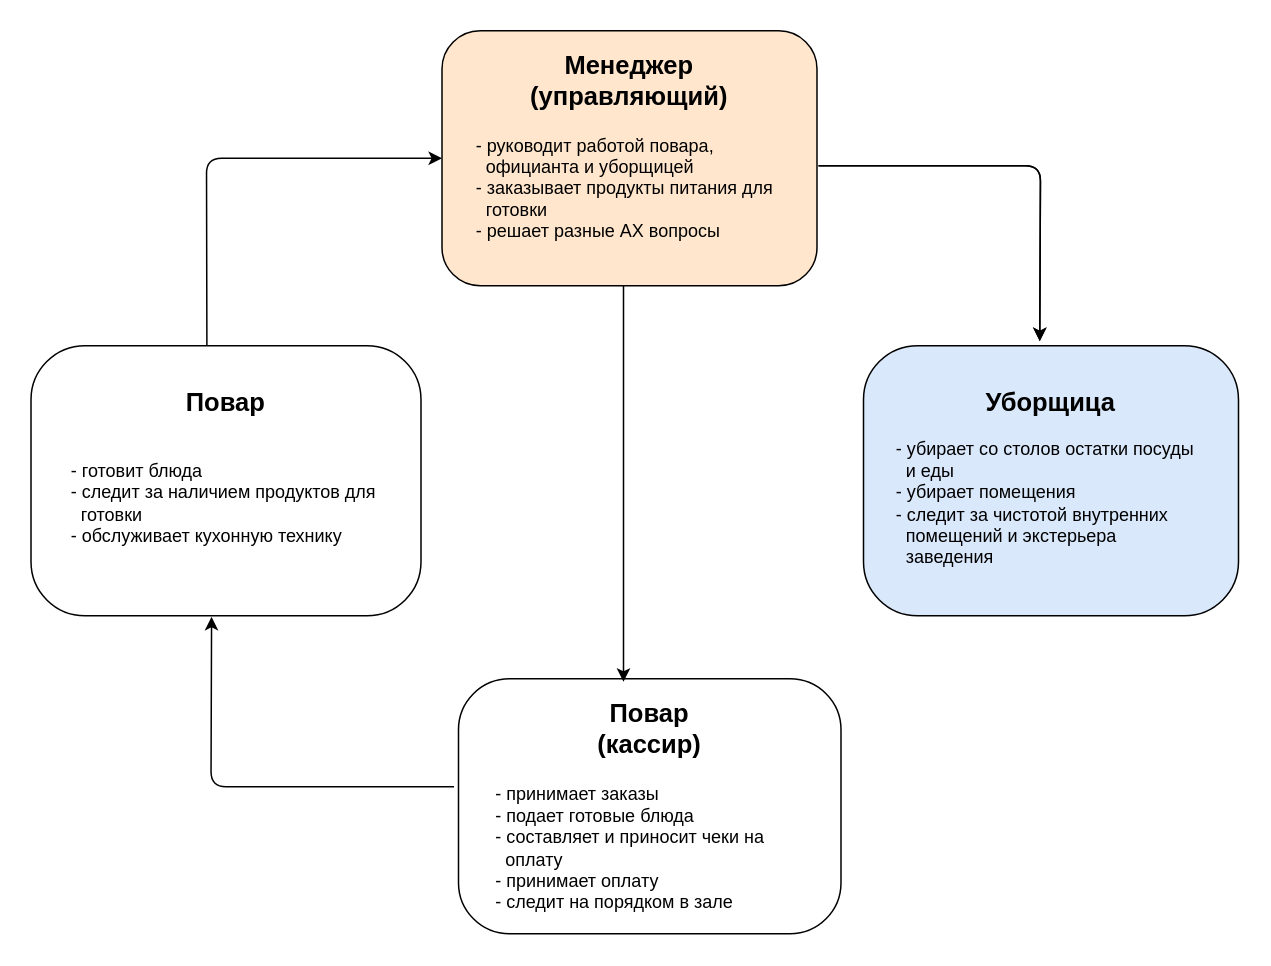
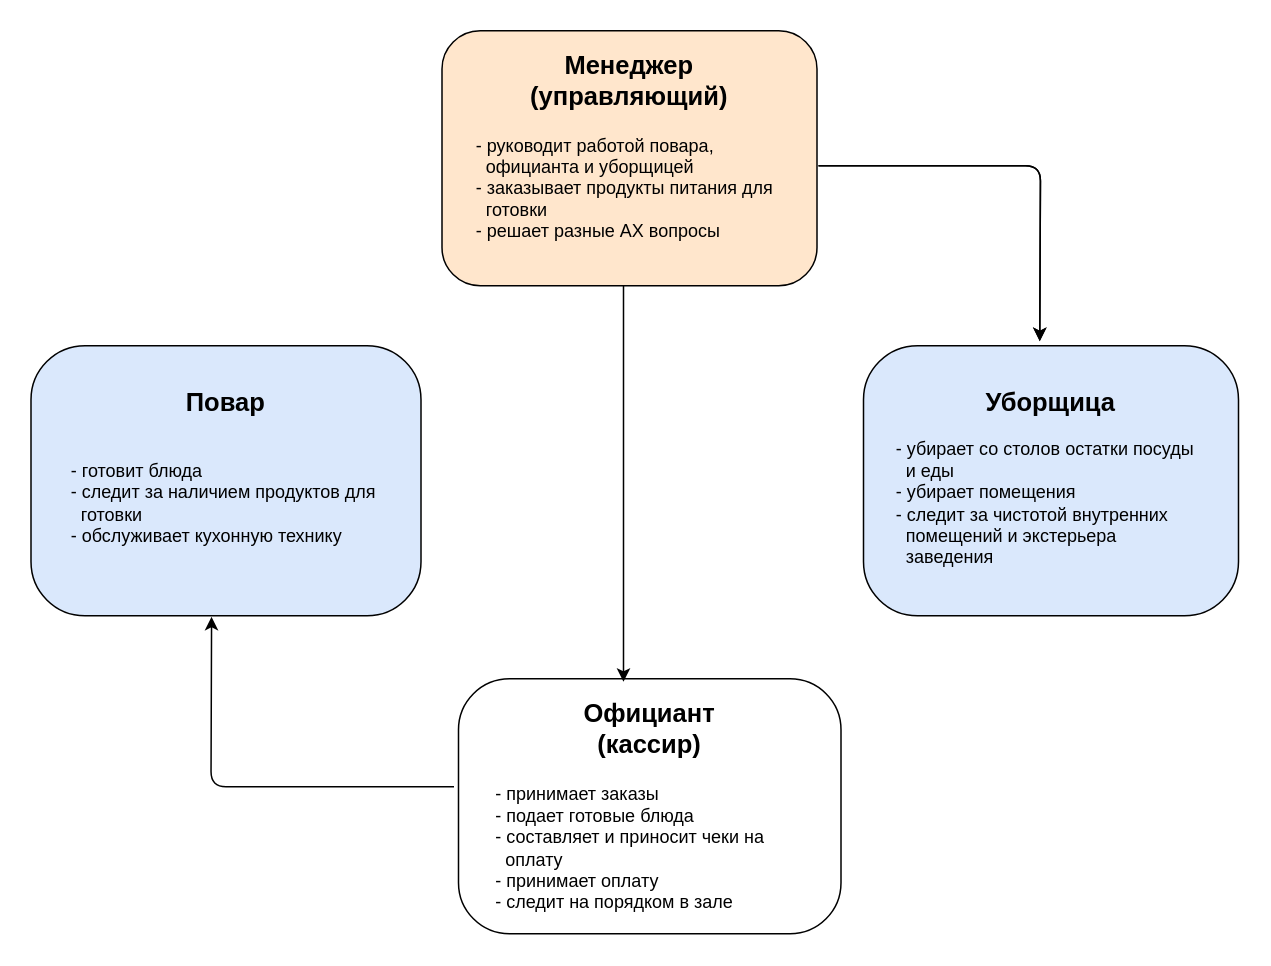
  <mxCell id="0" />
  <mxCell id="1" parent="0" />
  <mxCell id="2" value="&lt;div&gt;&lt;span&gt;Менеджер&lt;/span&gt;&lt;/div&gt;(управляющий)&lt;br&gt;&lt;br&gt;&lt;br&gt;&lt;br&gt;&lt;br&gt;&lt;br&gt;" style="rounded=1;whiteSpace=wrap;html=1;fontStyle=1;fontSize=17;fillColor=#ffe6cc;" parent="1" vertex="1"><mxGeometry x="294" y="20" width="250" height="170" as="geometry" /></mxCell>
- <mxCell id="3" value="Повар&lt;br&gt;&lt;br&gt;&lt;br&gt;&lt;br&gt;&lt;br&gt;&lt;br&gt;" style="rounded=1;whiteSpace=wrap;html=1;fontStyle=1;fontSize=17;arcSize=20;" parent="1" vertex="1"><mxGeometry x="20" y="230" width="260" height="180" as="geometry" /></mxCell>
- <mxCell id="4" value="Повар&lt;br&gt;(кассир)&lt;br&gt;&lt;br&gt;&lt;br&gt;&lt;br&gt;&lt;br&gt;&lt;br&gt;" style="rounded=1;whiteSpace=wrap;html=1;fontStyle=1;fontSize=17;arcSize=20;" parent="1" vertex="1"><mxGeometry x="305" y="452" width="255" height="170" as="geometry" /></mxCell>
+ <mxCell id="3" value="Повар&lt;br&gt;&lt;br&gt;&lt;br&gt;&lt;br&gt;&lt;br&gt;&lt;br&gt;" style="rounded=1;whiteSpace=wrap;html=1;fontStyle=1;fontSize=17;arcSize=20;fillColor=#dae8fc;" parent="1" vertex="1"><mxGeometry x="20" y="230" width="260" height="180" as="geometry" /></mxCell>
+ <mxCell id="4" value="Официант&lt;br&gt;(кассир)&lt;br&gt;&lt;br&gt;&lt;br&gt;&lt;br&gt;&lt;br&gt;&lt;br&gt;" style="rounded=1;whiteSpace=wrap;html=1;fontStyle=1;fontSize=17;arcSize=20;" parent="1" vertex="1"><mxGeometry x="305" y="452" width="255" height="170" as="geometry" /></mxCell>
  <mxCell id="5" value="Уборщица&lt;br&gt;&lt;br&gt;&lt;br&gt;&lt;br&gt;&lt;br&gt;&lt;br&gt;" style="rounded=1;whiteSpace=wrap;html=1;fontStyle=1;fontSize=17;arcSize=20;fillColor=#dae8fc;" parent="1" vertex="1"><mxGeometry x="575" y="230" width="250" height="180" as="geometry" /></mxCell>
  <mxCell id="6" value="- руководит работой повара,&lt;br&gt;&amp;nbsp; официанта и уборщицей&lt;br&gt;- заказывает продукты питания для&lt;br&gt;&amp;nbsp; готовки&lt;br&gt;- решает разные АХ вопросы" style="text;html=1;strokeColor=none;fillColor=none;align=left;verticalAlign=middle;whiteSpace=wrap;rounded=0;" vertex="1" parent="1"><mxGeometry x="315" y="80" width="210" height="90" as="geometry" /></mxCell>
  <mxCell id="7" value="- убирает со столов остатки посуды&amp;nbsp;&lt;br&gt;&amp;nbsp; и еды&lt;br&gt;- убирает помещения&lt;br&gt;- следит за чистотой внутренних&lt;br&gt;&amp;nbsp; помещений и экстерьера&amp;nbsp;&lt;br&gt;&amp;nbsp; заведения" style="text;html=1;strokeColor=none;fillColor=none;align=left;verticalAlign=middle;whiteSpace=wrap;rounded=0;" vertex="1" parent="1"><mxGeometry x="595" y="290" width="210" height="90" as="geometry" /></mxCell>
  <mxCell id="8" value="- готовит блюда&lt;br&gt;- следит за наличием продуктов для&lt;br&gt;&amp;nbsp; готовки&lt;br&gt;- обслуживает кухонную технику" style="text;html=1;strokeColor=none;fillColor=none;align=left;verticalAlign=middle;whiteSpace=wrap;rounded=0;" vertex="1" parent="1"><mxGeometry x="45" y="290" width="210" height="90" as="geometry" /></mxCell>
  <mxCell id="9" value="- принимает заказы&lt;br&gt;- подает готовые блюда&lt;br&gt;- составляет и приносит чеки на&amp;nbsp;&lt;br&gt;&amp;nbsp; оплату&lt;br&gt;- принимает оплату&lt;br&gt;- следит на порядком в зале" style="text;html=1;strokeColor=none;fillColor=none;align=left;verticalAlign=middle;whiteSpace=wrap;rounded=0;" vertex="1" parent="1"><mxGeometry x="327.5" y="520" width="210" height="90" as="geometry" /></mxCell>
  <mxCell id="10" value="" style="endArrow=classic;html=1;entryX=0.47;entryY=-0.017;entryDx=0;entryDy=0;entryPerimeter=0;" edge="1" parent="1" target="5"><mxGeometry width="50" height="50" relative="1" as="geometry"><mxPoint x="545" y="110" as="sourcePoint" /><mxPoint x="445" y="220" as="targetPoint" /><Array as="points"><mxPoint x="693" y="110" /></Array></mxGeometry></mxCell>
  <mxCell id="11" value="" style="endArrow=classic;html=1;entryX=0.47;entryY=-0.017;entryDx=0;entryDy=0;entryPerimeter=0;" edge="1" parent="1" target="5"><mxGeometry width="50" height="50" relative="1" as="geometry"><mxPoint x="545" y="110" as="sourcePoint" /><mxPoint x="692.5" y="226.94" as="targetPoint" /><Array as="points"><mxPoint x="565" y="110" /><mxPoint x="693" y="110" /></Array></mxGeometry></mxCell>
- <mxCell id="12" value="" style="endArrow=classic;html=1;exitX=0.451;exitY=-0.001;exitDx=0;exitDy=0;exitPerimeter=0;entryX=0;entryY=0.5;entryDx=0;entryDy=0;" edge="1" parent="1" source="3" target="2"><mxGeometry width="50" height="50" relative="1" as="geometry"><mxPoint x="415" y="220" as="sourcePoint" /><mxPoint x="465" y="170" as="targetPoint" /><Array as="points"><mxPoint x="137" y="105" /></Array></mxGeometry></mxCell>
  <mxCell id="13" value="" style="endArrow=classic;html=1;entryX=0.463;entryY=1.004;entryDx=0;entryDy=0;entryPerimeter=0;" edge="1" parent="1" target="3"><mxGeometry width="50" height="50" relative="1" as="geometry"><mxPoint x="302" y="524" as="sourcePoint" /><mxPoint x="265" y="470" as="targetPoint" /><Array as="points"><mxPoint x="140" y="524" /></Array></mxGeometry></mxCell>
  <mxCell id="14" value="" style="endArrow=classic;html=1;" edge="1" parent="1"><mxGeometry width="50" height="50" relative="1" as="geometry"><mxPoint x="415" y="190" as="sourcePoint" /><mxPoint x="415" y="454" as="targetPoint" /></mxGeometry></mxCell>
